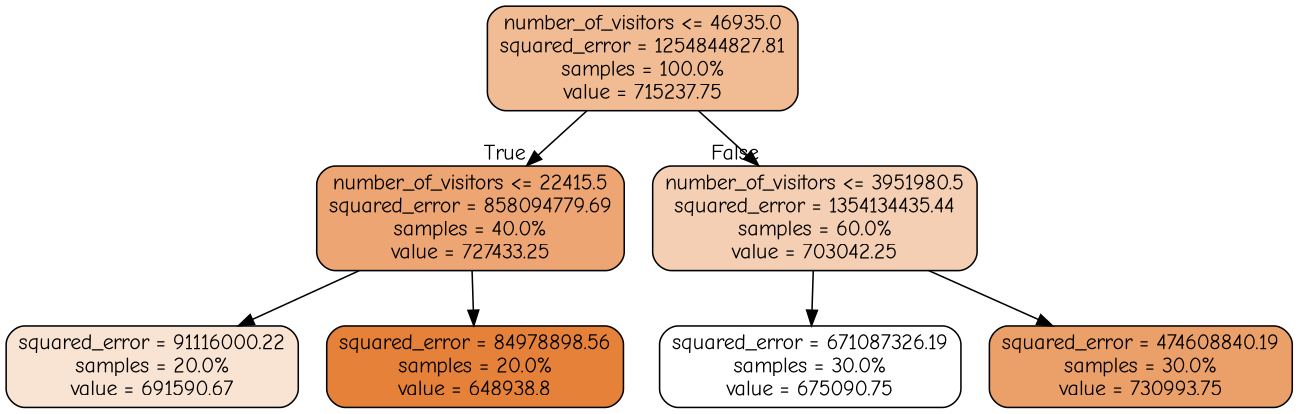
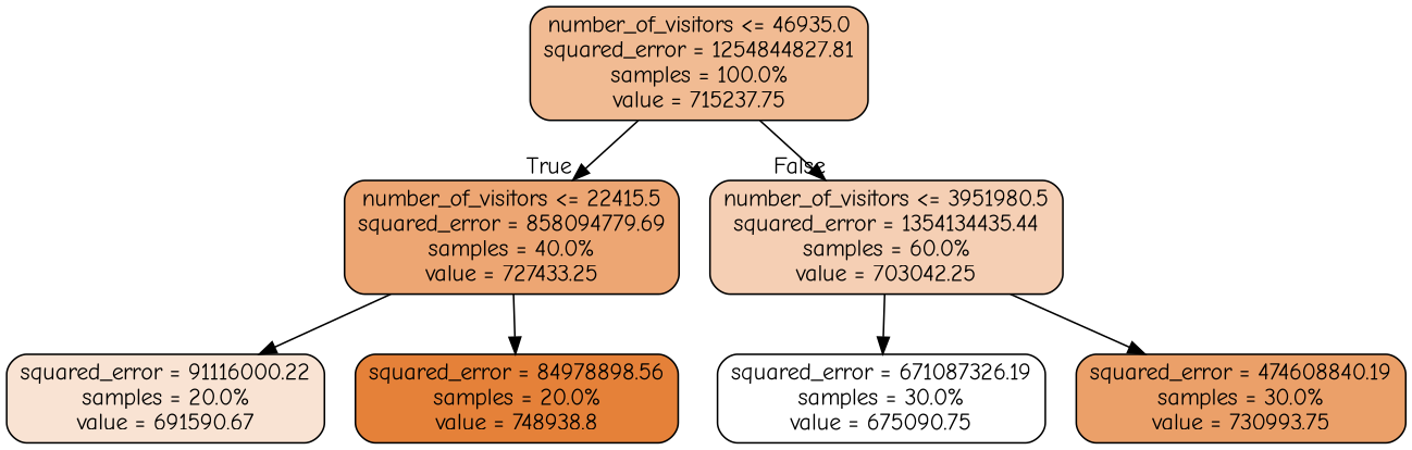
  digraph {
    fontname="Comic Neue"
    node [color=black fontname="Comic Neue" shape=box style="filled, rounded"]
    edge [fontname="Comic Neue"]
    n1 [fillcolor="#f1bb93" label="number_of_visitors <= 46935.0\nsquared_error = 1254844827.81\nsamples = 100.0%\nvalue = 715237.75"]
    n2 [fillcolor="#eda673" label="number_of_visitors <= 22415.5\nsquared_error = 858094779.69\nsamples = 40.0%\nvalue = 727433.25"]
    n3 [fillcolor="#f5cfb4" label="number_of_visitors <= 3951980.5\nsquared_error = 1354134435.44\nsamples = 60.0%\nvalue = 703042.25"]
    n4 [fillcolor="#f9e3d3" label="squared_error = 91116000.22\nsamples = 20.0%\nvalue = 691590.67"]
-   n5 [fillcolor="#e58139" label="squared_error = 84978898.56\nsamples = 20.0%\nvalue = 648938.8"]
+   n5 [fillcolor="#e58139" label="squared_error = 84978898.56\nsamples = 20.0%\nvalue = 748938.8"]
    n6 [fillcolor="#ffffff" label="squared_error = 671087326.19\nsamples = 30.0%\nvalue = 675090.75"]
    n7 [fillcolor="#eba069" label="squared_error = 474608840.19\nsamples = 30.0%\nvalue = 730993.75"]
    n1 -> n2 [headlabel=True labelangle=45 labeldistance=2.5]
    n1 -> n3 [headlabel=False labelangle=-45 labeldistance=2.5]
    n2 -> n4
    n2 -> n5
    n3 -> n6
    n3 -> n7
  }
